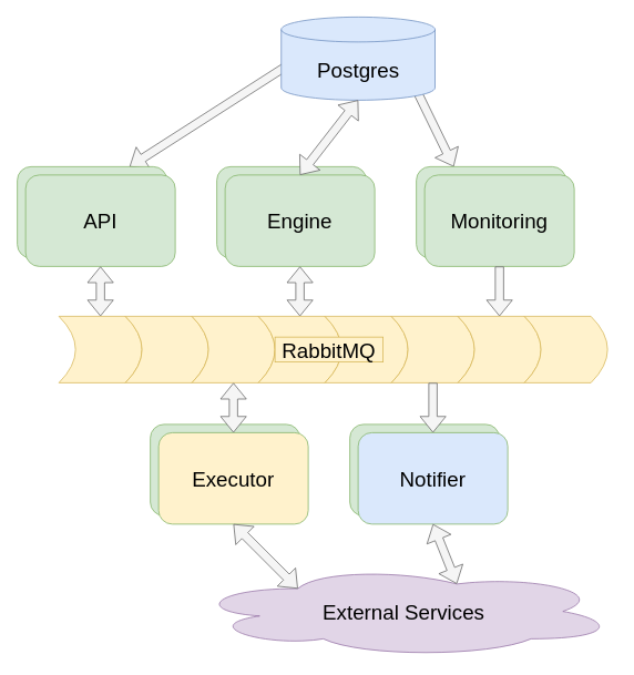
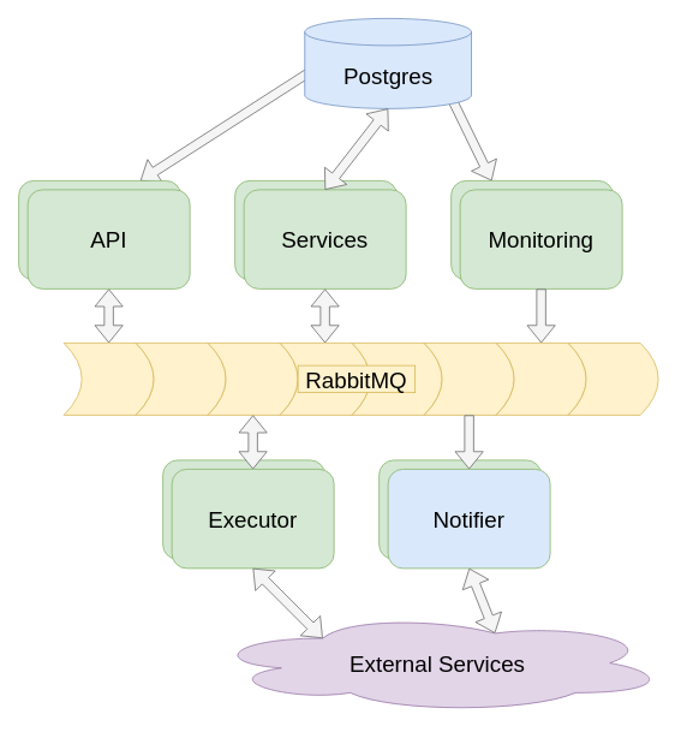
  <mxCell id="0" />
  <mxCell id="1" parent="0" />
  <mxCell id="2" value="" style="shape=flexArrow;endArrow=classic;html=1;rounded=0;exitX=0.718;exitY=0.267;exitDx=0;exitDy=0;exitPerimeter=0;entryX=0.25;entryY=0;entryDx=0;entryDy=0;fillColor=#f5f5f5;strokeColor=#666666;" edge="1" parent="1" source="37" target="34"><mxGeometry width="50" height="50" relative="1" as="geometry"><mxPoint x="304" y="126" as="sourcePoint" /><mxPoint x="220" y="220" as="targetPoint" /></mxGeometry></mxCell>
  <mxCell id="3" value="" style="shape=flexArrow;endArrow=classic;html=1;rounded=0;exitX=0.299;exitY=0.275;exitDx=0;exitDy=0;exitPerimeter=0;entryX=0.75;entryY=0;entryDx=0;entryDy=0;fillColor=#f5f5f5;strokeColor=#666666;" edge="1" parent="1" source="37" target="15"><mxGeometry width="50" height="50" relative="1" as="geometry"><mxPoint x="210" y="330" as="sourcePoint" /><mxPoint x="260" y="280" as="targetPoint" /></mxGeometry></mxCell>
  <mxCell id="4" value="" style="group;" vertex="1" connectable="0" parent="1"><mxGeometry x="70" y="380" width="660" height="80" as="geometry" /></mxCell>
  <mxCell id="5" value="" style="shape=dataStorage;whiteSpace=wrap;html=1;fixedSize=1;rotation=-180;fillColor=#fff2cc;strokeColor=#d6b656;" vertex="1" parent="4"><mxGeometry width="100" height="80" as="geometry" /></mxCell>
  <mxCell id="6" value="" style="shape=dataStorage;whiteSpace=wrap;html=1;fixedSize=1;rotation=-180;fillColor=#fff2cc;strokeColor=#d6b656;" vertex="1" parent="4"><mxGeometry x="80" width="100" height="80" as="geometry" /></mxCell>
  <mxCell id="7" value="" style="shape=dataStorage;whiteSpace=wrap;html=1;fixedSize=1;rotation=-180;fillColor=#fff2cc;strokeColor=#d6b656;" vertex="1" parent="4"><mxGeometry x="160" width="100" height="80" as="geometry" /></mxCell>
  <mxCell id="8" value="" style="shape=dataStorage;whiteSpace=wrap;html=1;fixedSize=1;rotation=-180;fillColor=#fff2cc;strokeColor=#d6b656;" vertex="1" parent="4"><mxGeometry x="240" width="100" height="80" as="geometry" /></mxCell>
  <mxCell id="9" value="" style="shape=dataStorage;whiteSpace=wrap;html=1;fixedSize=1;rotation=-180;fillColor=#fff2cc;strokeColor=#d6b656;" vertex="1" parent="4"><mxGeometry x="320" width="100" height="80" as="geometry" /></mxCell>
  <mxCell id="10" value="" style="shape=dataStorage;whiteSpace=wrap;html=1;fixedSize=1;rotation=-180;fillColor=#fff2cc;strokeColor=#d6b656;" vertex="1" parent="4"><mxGeometry x="400" width="100" height="80" as="geometry" /></mxCell>
  <mxCell id="11" value="" style="shape=dataStorage;whiteSpace=wrap;html=1;fixedSize=1;rotation=-180;fillColor=#fff2cc;strokeColor=#d6b656;" vertex="1" parent="4"><mxGeometry x="480" width="100" height="80" as="geometry" /></mxCell>
  <mxCell id="12" value="" style="shape=dataStorage;whiteSpace=wrap;html=1;fixedSize=1;rotation=-180;fillColor=#fff2cc;strokeColor=#d6b656;" vertex="1" parent="4"><mxGeometry x="560" width="100" height="80" as="geometry" /></mxCell>
  <mxCell id="13" value="&lt;font style=&quot;font-size: 25px;&quot;&gt;RabbitMQ&lt;/font&gt;" style="text;html=1;strokeColor=#d6b656;fillColor=#fff2cc;align=center;verticalAlign=middle;whiteSpace=wrap;rounded=0;" vertex="1" parent="4"><mxGeometry x="260" y="25" width="130" height="30" as="geometry" /></mxCell>
  <mxCell id="14" value="" style="group" vertex="1" connectable="0" parent="1"><mxGeometry x="20" y="200" width="190" height="120" as="geometry" /></mxCell>
  <mxCell id="15" value="" style="rounded=1;whiteSpace=wrap;html=1;fillColor=#d5e8d4;strokeColor=#82b366;" vertex="1" parent="14"><mxGeometry width="180" height="110" as="geometry" /></mxCell>
  <mxCell id="16" value="&lt;font style=&quot;font-size: 25px;&quot;&gt;API&lt;/font&gt;" style="rounded=1;whiteSpace=wrap;html=1;fillColor=#d5e8d4;strokeColor=#82b366;" vertex="1" parent="14"><mxGeometry x="10" y="10" width="180" height="110" as="geometry" /></mxCell>
  <mxCell id="17" value="" style="group" vertex="1" connectable="0" parent="1"><mxGeometry x="260" y="200" width="190" height="120" as="geometry" /></mxCell>
  <mxCell id="18" value="" style="rounded=1;whiteSpace=wrap;html=1;fillColor=#d5e8d4;strokeColor=#82b366;" vertex="1" parent="17"><mxGeometry width="180" height="110" as="geometry" /></mxCell>
- <mxCell id="19" value="&lt;font style=&quot;font-size: 25px;&quot;&gt;Engine&lt;/font&gt;" style="rounded=1;whiteSpace=wrap;html=1;fillColor=#d5e8d4;strokeColor=#82b366;" vertex="1" parent="17"><mxGeometry x="10" y="10" width="180" height="110" as="geometry" /></mxCell>
+ <mxCell id="19" value="&lt;font style=&quot;font-size: 25px;&quot;&gt;Services&lt;/font&gt;" style="rounded=1;whiteSpace=wrap;html=1;fillColor=#d5e8d4;strokeColor=#82b366;" vertex="1" parent="17"><mxGeometry x="10" y="10" width="180" height="110" as="geometry" /></mxCell>
  <mxCell id="20" value="" style="group" vertex="1" connectable="0" parent="1"><mxGeometry x="180" y="510" width="190" height="120" as="geometry" /></mxCell>
  <mxCell id="21" value="" style="rounded=1;whiteSpace=wrap;html=1;fillColor=#d5e8d4;strokeColor=#82b366;" vertex="1" parent="20"><mxGeometry width="180" height="110" as="geometry" /></mxCell>
- <mxCell id="22" value="&lt;font style=&quot;font-size: 25px;&quot;&gt;Executor&lt;/font&gt;" style="rounded=1;whiteSpace=wrap;html=1;fillColor=#fff2cc;strokeColor=#82b366;" vertex="1" parent="20"><mxGeometry x="10" y="10" width="180" height="110" as="geometry" /></mxCell>
+ <mxCell id="22" value="&lt;font style=&quot;font-size: 25px;&quot;&gt;Executor&lt;/font&gt;" style="rounded=1;whiteSpace=wrap;html=1;fillColor=#d5e8d4;strokeColor=#82b366;" vertex="1" parent="20"><mxGeometry x="10" y="10" width="180" height="110" as="geometry" /></mxCell>
  <mxCell id="23" value="" style="group;fontSize=25;" vertex="1" connectable="0" parent="1"><mxGeometry x="420" y="510" width="190" height="120" as="geometry" /></mxCell>
  <mxCell id="24" value="" style="rounded=1;whiteSpace=wrap;html=1;fillColor=#d5e8d4;strokeColor=#82b366;" vertex="1" parent="23"><mxGeometry width="180" height="110" as="geometry" /></mxCell>
  <mxCell id="25" value="&lt;font style=&quot;font-size: 25px;&quot;&gt;Notifier&lt;/font&gt;" style="rounded=1;whiteSpace=wrap;html=1;fillColor=#dae8fc;strokeColor=#82b366;" vertex="1" parent="23"><mxGeometry x="10" y="10" width="180" height="110" as="geometry" /></mxCell>
  <mxCell id="26" value="" style="shape=flexArrow;endArrow=classic;startArrow=classic;html=1;rounded=0;entryX=0.5;entryY=1;entryDx=0;entryDy=0;exitX=0.5;exitY=1;exitDx=0;exitDy=0;fillColor=#f5f5f5;strokeColor=#666666;" edge="1" parent="1" source="5" target="16"><mxGeometry width="100" height="100" relative="1" as="geometry"><mxPoint x="80" y="430" as="sourcePoint" /><mxPoint x="180" y="330" as="targetPoint" /></mxGeometry></mxCell>
  <mxCell id="27" value="" style="shape=flexArrow;endArrow=classic;startArrow=classic;html=1;rounded=0;entryX=0.5;entryY=1;entryDx=0;entryDy=0;exitX=0.5;exitY=1;exitDx=0;exitDy=0;fillColor=#f5f5f5;strokeColor=#666666;" edge="1" parent="1" source="8" target="19"><mxGeometry width="100" height="100" relative="1" as="geometry"><mxPoint x="80" y="430" as="sourcePoint" /><mxPoint x="180" y="330" as="targetPoint" /></mxGeometry></mxCell>
  <mxCell id="28" value="" style="shape=flexArrow;endArrow=classic;startArrow=classic;html=1;rounded=0;entryX=0.5;entryY=0;entryDx=0;entryDy=0;exitX=0.5;exitY=0;exitDx=0;exitDy=0;fillColor=#f5f5f5;strokeColor=#666666;" edge="1" parent="1" source="7" target="22"><mxGeometry width="100" height="100" relative="1" as="geometry"><mxPoint x="80" y="430" as="sourcePoint" /><mxPoint x="180" y="330" as="targetPoint" /></mxGeometry></mxCell>
  <mxCell id="29" value="&lt;font style=&quot;font-size: 25px;&quot;&gt;External Services&lt;/font&gt;" style="ellipse;shape=cloud;whiteSpace=wrap;html=1;fillColor=#e1d5e7;strokeColor=#9673a6;" vertex="1" parent="1"><mxGeometry x="230" y="680" width="510" height="110" as="geometry" /></mxCell>
  <mxCell id="30" value="" style="shape=flexArrow;endArrow=classic;html=1;rounded=0;entryX=0.5;entryY=0;entryDx=0;entryDy=0;exitX=0.5;exitY=0;exitDx=0;exitDy=0;fillColor=#f5f5f5;strokeColor=#666666;" edge="1" parent="1" source="10" target="25"><mxGeometry width="50" height="50" relative="1" as="geometry"><mxPoint x="210" y="430" as="sourcePoint" /><mxPoint x="260" y="380" as="targetPoint" /></mxGeometry></mxCell>
  <mxCell id="31" value="" style="shape=flexArrow;endArrow=classic;startArrow=classic;html=1;rounded=0;entryX=0.5;entryY=1;entryDx=0;entryDy=0;exitX=0.25;exitY=0.25;exitDx=0;exitDy=0;exitPerimeter=0;fillColor=#f5f5f5;strokeColor=#666666;" edge="1" parent="1" source="29" target="22"><mxGeometry width="100" height="100" relative="1" as="geometry"><mxPoint x="190" y="450" as="sourcePoint" /><mxPoint x="290" y="350" as="targetPoint" /></mxGeometry></mxCell>
  <mxCell id="32" value="" style="shape=flexArrow;endArrow=classic;html=1;rounded=0;entryX=0.625;entryY=0.2;entryDx=0;entryDy=0;entryPerimeter=0;exitX=0.5;exitY=1;exitDx=0;exitDy=0;startArrow=block;fillColor=#f5f5f5;strokeColor=#666666;" edge="1" parent="1" source="25" target="29"><mxGeometry width="50" height="50" relative="1" as="geometry"><mxPoint x="210" y="430" as="sourcePoint" /><mxPoint x="260" y="380" as="targetPoint" /></mxGeometry></mxCell>
  <mxCell id="33" value="" style="group" vertex="1" connectable="0" parent="1"><mxGeometry x="500" y="200" width="190" height="120" as="geometry" /></mxCell>
  <mxCell id="34" value="" style="rounded=1;whiteSpace=wrap;html=1;fillColor=#d5e8d4;strokeColor=#82b366;" vertex="1" parent="33"><mxGeometry width="180" height="110" as="geometry" /></mxCell>
  <mxCell id="35" value="&lt;font style=&quot;font-size: 25px;&quot;&gt;Monitoring&lt;/font&gt;" style="rounded=1;whiteSpace=wrap;html=1;fillColor=#d5e8d4;strokeColor=#82b366;" vertex="1" parent="33"><mxGeometry x="10" y="10" width="180" height="110" as="geometry" /></mxCell>
  <mxCell id="36" value="" style="shape=flexArrow;endArrow=classic;html=1;rounded=0;exitX=0.5;exitY=1;exitDx=0;exitDy=0;entryX=0.5;entryY=1;entryDx=0;entryDy=0;fillColor=#f5f5f5;strokeColor=#666666;" edge="1" parent="1" source="35" target="11"><mxGeometry width="50" height="50" relative="1" as="geometry"><mxPoint x="210" y="420" as="sourcePoint" /><mxPoint x="260" y="370" as="targetPoint" /></mxGeometry></mxCell>
  <mxCell id="37" value="&lt;font style=&quot;font-size: 25px;&quot;&gt;Postgres&lt;/font&gt;" style="shape=cylinder3;whiteSpace=wrap;html=1;boundedLbl=1;backgroundOutline=1;size=15;fillColor=#dae8fc;strokeColor=#6c8ebf;" vertex="1" parent="1"><mxGeometry x="337.5" y="20" width="185" height="100" as="geometry" /></mxCell>
  <mxCell id="38" value="" style="shape=flexArrow;endArrow=classic;startArrow=classic;html=1;rounded=0;entryX=0.5;entryY=1;entryDx=0;entryDy=0;entryPerimeter=0;exitX=0.5;exitY=0;exitDx=0;exitDy=0;fillColor=#f5f5f5;strokeColor=#666666;" edge="1" parent="1" source="19" target="37"><mxGeometry width="100" height="100" relative="1" as="geometry"><mxPoint x="190" y="360" as="sourcePoint" /><mxPoint x="290" y="260" as="targetPoint" /></mxGeometry></mxCell>
